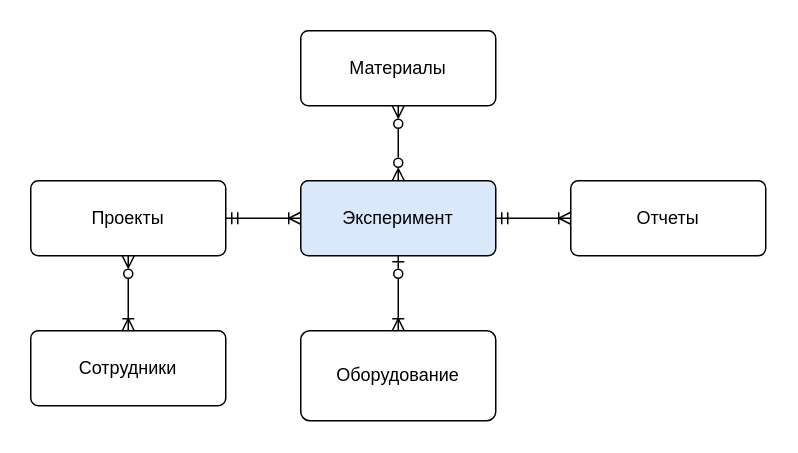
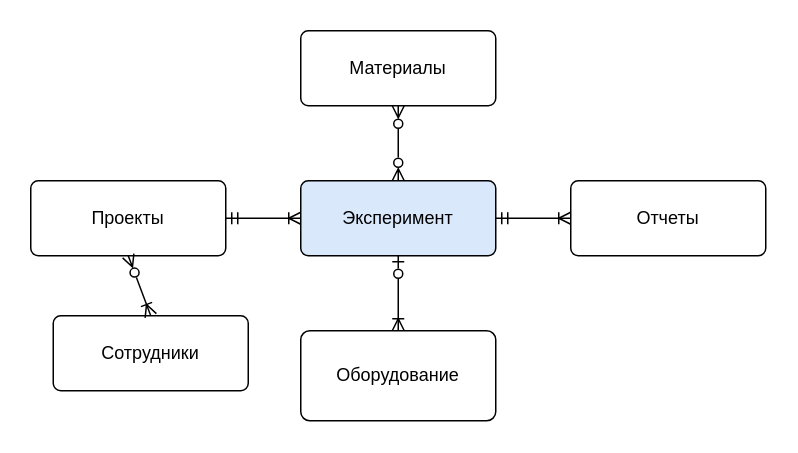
  <mxCell id="0" />
  <mxCell id="1" parent="0" />
  <mxCell id="2" value="Эксперимент" style="rounded=1;arcSize=10;whiteSpace=wrap;html=1;align=center;fillColor=#dae8fc;" vertex="1" parent="1"><mxGeometry x="200" y="120" width="130" height="50" as="geometry" /></mxCell>
  <mxCell id="3" value="Материалы" style="rounded=1;arcSize=10;whiteSpace=wrap;html=1;align=center;" vertex="1" parent="1"><mxGeometry x="200" y="20" width="130" height="50" as="geometry" /></mxCell>
  <mxCell id="4" value="Проекты" style="rounded=1;arcSize=10;whiteSpace=wrap;html=1;align=center;" vertex="1" parent="1"><mxGeometry x="20" y="120" width="130" height="50" as="geometry" /></mxCell>
- <mxCell id="5" value="Сотрудники" style="rounded=1;arcSize=10;whiteSpace=wrap;html=1;align=center;" vertex="1" parent="1"><mxGeometry x="20" y="220" width="130" height="50" as="geometry" /></mxCell>
+ <mxCell id="5" value="Сотрудники" style="rounded=1;arcSize=10;whiteSpace=wrap;html=1;align=center;" vertex="1" parent="1"><mxGeometry x="35" y="210" width="130" height="50" as="geometry" /></mxCell>
  <mxCell id="6" value="Отчеты" style="rounded=1;arcSize=10;whiteSpace=wrap;html=1;align=center;direction=west;" vertex="1" parent="1"><mxGeometry x="380" y="120" width="130" height="50" as="geometry" /></mxCell>
  <mxCell id="7" style="edgeStyle=orthogonalEdgeStyle;rounded=0;orthogonalLoop=1;jettySize=auto;html=1;exitX=0.5;exitY=0;exitDx=0;exitDy=0;" edge="1" parent="1" source="6" target="6"><mxGeometry relative="1" as="geometry" /></mxCell>
  <mxCell id="8" value="Оборудование" style="rounded=1;arcSize=10;whiteSpace=wrap;html=1;align=center;" vertex="1" parent="1"><mxGeometry x="200" y="220" width="130" height="60" as="geometry" /></mxCell>
  <mxCell id="9" value="" style="endArrow=ERoneToMany;html=1;rounded=0;exitX=0.5;exitY=1;exitDx=0;exitDy=0;entryX=0.5;entryY=0;entryDx=0;entryDy=0;startArrow=ERzeroToMany;startFill=0;endFill=0;" edge="1" parent="1" source="4" target="5"><mxGeometry relative="1" as="geometry"><mxPoint x="170" y="140" as="sourcePoint" /><mxPoint x="330" y="140" as="targetPoint" /></mxGeometry></mxCell>
  <mxCell id="10" value="" style="endArrow=ERoneToMany;html=1;rounded=0;exitX=1;exitY=0.5;exitDx=0;exitDy=0;startArrow=ERmandOne;startFill=0;endFill=0;" edge="1" parent="1" source="4" target="2"><mxGeometry relative="1" as="geometry"><mxPoint x="170" y="140" as="sourcePoint" /><mxPoint x="330" y="140" as="targetPoint" /></mxGeometry></mxCell>
  <mxCell id="11" value="" style="endArrow=ERzeroToMany;html=1;rounded=0;exitX=0.5;exitY=0;exitDx=0;exitDy=0;entryX=0.5;entryY=1;entryDx=0;entryDy=0;startArrow=ERzeroToMany;startFill=0;endFill=0;" edge="1" parent="1" source="2" target="3"><mxGeometry relative="1" as="geometry"><mxPoint x="170" y="140" as="sourcePoint" /><mxPoint x="330" y="140" as="targetPoint" /></mxGeometry></mxCell>
  <mxCell id="12" value="" style="endArrow=ERoneToMany;html=1;rounded=0;exitX=1;exitY=0.5;exitDx=0;exitDy=0;entryX=1;entryY=0.5;entryDx=0;entryDy=0;endFill=0;startArrow=ERmandOne;startFill=0;" edge="1" parent="1" source="2" target="6"><mxGeometry relative="1" as="geometry"><mxPoint x="170" y="140" as="sourcePoint" /><mxPoint x="330" y="140" as="targetPoint" /></mxGeometry></mxCell>
  <mxCell id="13" value="" style="endArrow=ERoneToMany;html=1;rounded=0;exitX=0.5;exitY=1;exitDx=0;exitDy=0;entryX=0.5;entryY=0;entryDx=0;entryDy=0;startArrow=ERzeroToOne;startFill=0;endFill=0;" edge="1" parent="1" source="2" target="8"><mxGeometry relative="1" as="geometry"><mxPoint x="170" y="140" as="sourcePoint" /><mxPoint x="330" y="140" as="targetPoint" /></mxGeometry></mxCell>
